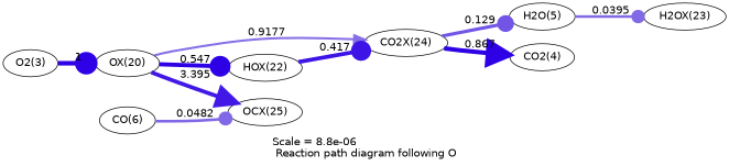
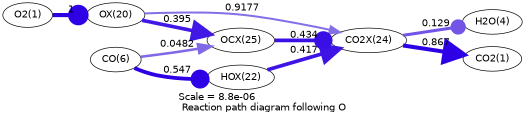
  digraph {
    fontname=Helvetica
    label="Scale = 8.8e-06\l Reaction path diagram following O"
    rankdir=LR
    node [fontname=Helvetica]
    edge [arrowhead=dot fontname=Helvetica]
-   n1 [label="O2(3)"]
+   n1 [label="O2(1)"]
    n2 [label="OX(20)"]
    n3 [label="HOX(22)"]
    n4 [label="OCX(25)"]
    n5 [label="CO2X(24)"]
-   n6 [label="H2O(5)"]
-   n7 [label="CO2(4)"]
-   n8 [label="H2OX(23)"]
+   n6 [label="H2O(4)"]
+   n7 [label="CO2(1)"]
    n9 [label="CO(6)"]
    n1 -> n2 [arrowsize=3 color="0.7, 1.5, 0.9" label=" 1" penwidth=6]
-   n2 -> n3 [arrowsize=2.77 color="0.7, 1.05, 0.9" label=" 0.547" penwidth=5.54]
-   n2 -> n4 [arrowhead=normal arrowsize=2.65 color="0.7, 0.895, 0.9" label=" 3.395" penwidth=5.3]
+   n9 -> n3 [arrowsize=2.77 color="0.7, 1.05, 0.9" label=" 0.547" penwidth=5.54]
+   n2 -> n4 [arrowhead=normal arrowsize=2.65 color="0.7, 0.895, 0.9" label=" 0.395" penwidth=5.3]
    n2 -> n5 [arrowhead=normal arrowsize=1.48 color="0.7, 0.518, 0.9" label=" 0.9177" penwidth=2.95]
-   n3 -> n5 [arrowsize=2.67 color="0.7, 0.917, 0.9" label=" 0.417" penwidth=5.34]
+   n3 -> n5 [arrowhead=normal arrowsize=2.67 color="0.7, 0.917, 0.9" label=" 0.417" penwidth=5.34]
+   n4 -> n5 [arrowsize=2.69 color="0.7, 0.934, 0.9" label=" 0.434" penwidth=5.37]
    n5 -> n6 [arrowsize=2.23 color="0.7, 0.629, 0.9" label=" 0.129" penwidth=4.46]
    n5 -> n7 [arrowhead=normal arrowsize=2.95 color="0.7, 1.37, 0.9" label=" 0.867" penwidth=5.89]
-   n6 -> n8 [arrowsize=1.78 color="0.7, 0.54, 0.9" label=" 0.0395" penwidth=3.56]
-   n9 -> n4 [arrowsize=1.85 color="0.7, 0.548, 0.9" label=" 0.0482" penwidth=3.71]
+   n9 -> n4 [arrowhead=normal arrowsize=1.85 color="0.7, 0.548, 0.9" label=" 0.0482" penwidth=3.71]
  }
